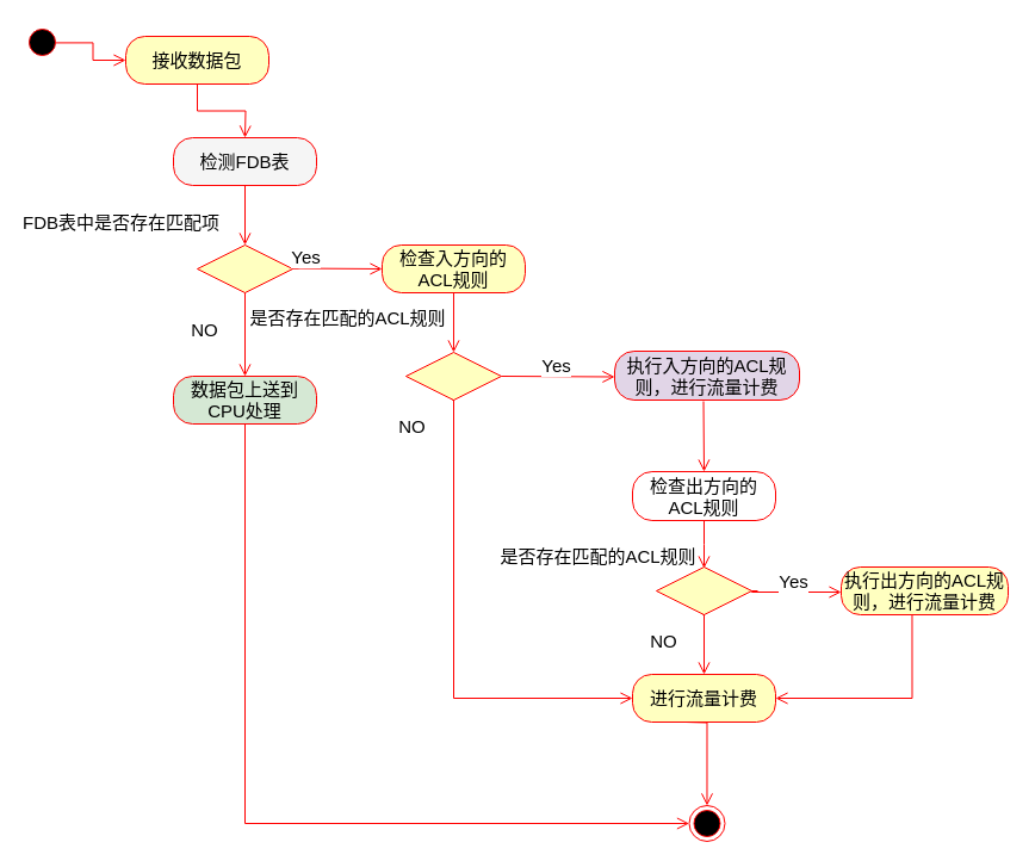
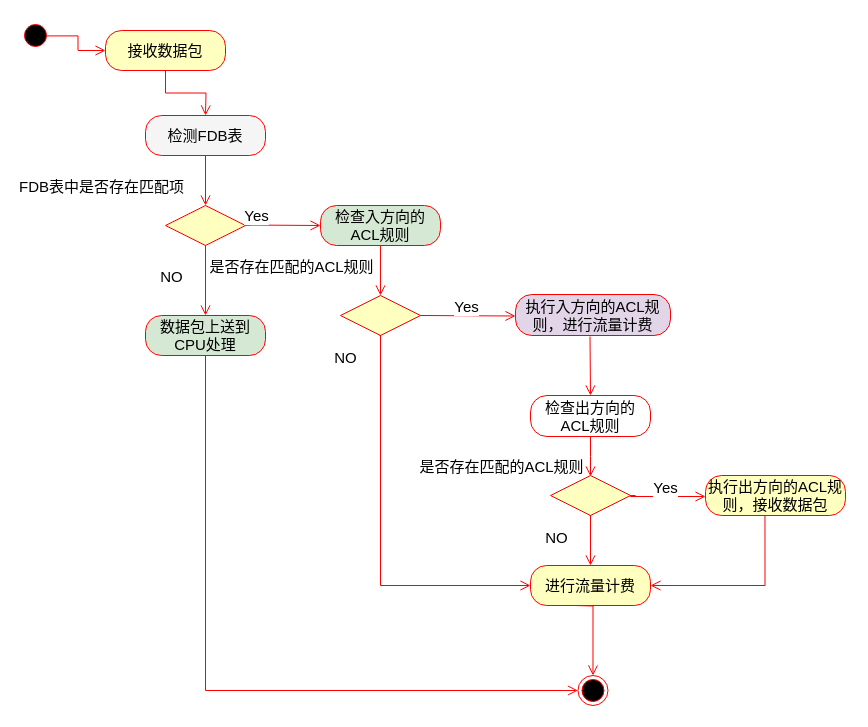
  <mxCell id="0" />
  <mxCell id="1" parent="0" />
  <mxCell id="2" value="" style="ellipse;html=1;shape=startState;fillColor=#000000;strokeColor=#ff0000;fontSize=15;" vertex="1" parent="1"><mxGeometry x="20" y="20" width="30" height="30" as="geometry" /></mxCell>
  <mxCell id="3" value="" style="edgeStyle=orthogonalEdgeStyle;html=1;verticalAlign=bottom;endArrow=open;endSize=8;strokeColor=#ff0000;rounded=0;entryX=0;entryY=0.5;entryDx=0;entryDy=0;exitX=0.858;exitY=0.514;exitDx=0;exitDy=0;exitPerimeter=0;fontSize=15;" edge="1" parent="1" source="2" target="4"><mxGeometry relative="1" as="geometry"><mxPoint x="205" y="15" as="targetPoint" /><mxPoint x="10" y="35" as="sourcePoint" /><Array as="points" /></mxGeometry></mxCell>
  <mxCell id="4" value="接收数据包" style="rounded=1;whiteSpace=wrap;html=1;arcSize=40;fontColor=#000000;fillColor=#ffffc0;strokeColor=#ff0000;fontSize=15;" vertex="1" parent="1"><mxGeometry x="105" y="30" width="120" height="40" as="geometry" /></mxCell>
  <mxCell id="5" value="" style="edgeStyle=orthogonalEdgeStyle;html=1;verticalAlign=bottom;endArrow=open;endSize=8;strokeColor=#ff0000;rounded=0;fontSize=15;" edge="1" parent="1" source="4"><mxGeometry relative="1" as="geometry"><mxPoint x="205" y="115" as="targetPoint" /></mxGeometry></mxCell>
  <mxCell id="6" value="检测FDB表" style="rounded=1;whiteSpace=wrap;html=1;arcSize=40;fontColor=#000000;fillColor=#f5f5f5;strokeColor=#ff0000;fontSize=15;" vertex="1" parent="1"><mxGeometry x="145" y="115" width="120" height="40" as="geometry" /></mxCell>
  <mxCell id="7" value="" style="edgeStyle=orthogonalEdgeStyle;html=1;verticalAlign=bottom;endArrow=open;endSize=8;strokeColor=#ff0000;rounded=0;entryX=0.5;entryY=0;entryDx=0;entryDy=0;fontSize=15;" edge="1" parent="1" source="6" target="8"><mxGeometry relative="1" as="geometry"><mxPoint x="205" y="185" as="targetPoint" /></mxGeometry></mxCell>
  <mxCell id="8" value="" style="rhombus;whiteSpace=wrap;html=1;fontColor=#000000;fillColor=#ffffc0;strokeColor=#ff0000;fontSize=15;" vertex="1" parent="1"><mxGeometry x="165" y="205" width="80" height="40" as="geometry" /></mxCell>
- <mxCell id="9" value="检查入方向的ACL规则" style="rounded=1;whiteSpace=wrap;html=1;arcSize=40;fontColor=#000000;fillColor=#ffffc0;strokeColor=#ff0000;fontSize=15;" vertex="1" parent="1"><mxGeometry x="319.98" y="205" width="120" height="40" as="geometry" /></mxCell>
+ <mxCell id="9" value="检查入方向的ACL规则" style="rounded=1;whiteSpace=wrap;html=1;arcSize=40;fontColor=#000000;fillColor=#d5e8d4;strokeColor=#ff0000;fontSize=15;" vertex="1" parent="1"><mxGeometry x="319.98" y="205" width="120" height="40" as="geometry" /></mxCell>
  <mxCell id="10" value="数据包上送到CPU处理" style="rounded=1;whiteSpace=wrap;html=1;arcSize=40;fontColor=#000000;fillColor=#d5e8d4;strokeColor=#ff0000;fontSize=15;" vertex="1" parent="1"><mxGeometry x="145" y="315" width="120" height="40" as="geometry" /></mxCell>
  <mxCell id="11" value="" style="edgeStyle=orthogonalEdgeStyle;html=1;verticalAlign=bottom;endArrow=open;endSize=8;strokeColor=#ff0000;rounded=0;exitX=0.5;exitY=1;exitDx=0;exitDy=0;fontSize=15;" edge="1" parent="1" source="8" target="10"><mxGeometry relative="1" as="geometry"><mxPoint x="215" y="204" as="targetPoint" /><mxPoint x="30" y="374" as="sourcePoint" /></mxGeometry></mxCell>
  <mxCell id="12" value="FDB表中是否存在匹配项" style="edgeLabel;html=1;align=center;verticalAlign=middle;resizable=0;points=[];fontSize=15;" vertex="1" connectable="0" parent="11"><mxGeometry x="-0.158" y="2" relative="1" as="geometry"><mxPoint x="-107" y="-89" as="offset" /></mxGeometry></mxCell>
  <mxCell id="13" value="NO" style="edgeLabel;html=1;align=center;verticalAlign=middle;resizable=0;points=[];fontSize=15;" vertex="1" connectable="0" parent="11"><mxGeometry x="-0.039" relative="1" as="geometry"><mxPoint x="-35" y="-4" as="offset" /></mxGeometry></mxCell>
  <mxCell id="14" value="" style="edgeStyle=orthogonalEdgeStyle;html=1;verticalAlign=bottom;endArrow=open;endSize=8;strokeColor=#ff0000;rounded=0;fontSize=15;" edge="1" parent="1"><mxGeometry relative="1" as="geometry"><mxPoint x="320" y="225" as="targetPoint" /><mxPoint x="250" y="224.5" as="sourcePoint" /><Array as="points"><mxPoint x="245" y="224.5" /></Array></mxGeometry></mxCell>
  <mxCell id="15" value="Yes" style="edgeLabel;html=1;align=center;verticalAlign=middle;resizable=0;points=[];fontSize=15;" vertex="1" connectable="0" parent="14"><mxGeometry x="0.021" y="4" relative="1" as="geometry"><mxPoint x="-26" y="-6" as="offset" /></mxGeometry></mxCell>
  <mxCell id="16" value="" style="edgeStyle=orthogonalEdgeStyle;html=1;verticalAlign=bottom;endArrow=open;endSize=8;strokeColor=#ff0000;rounded=0;exitX=0.5;exitY=1;exitDx=0;exitDy=0;entryX=0.5;entryY=0;entryDx=0;entryDy=0;fontSize=15;" edge="1" parent="1" source="26"><mxGeometry relative="1" as="geometry"><mxPoint x="379.98" y="314" as="targetPoint" /><mxPoint x="494.98" y="314" as="sourcePoint" /><Array as="points"><mxPoint x="379.98" y="304" /><mxPoint x="379.98" y="304" /></Array></mxGeometry></mxCell>
  <mxCell id="17" value="" style="ellipse;html=1;shape=endState;fillColor=#000000;strokeColor=#ff0000;fontSize=15;" vertex="1" parent="1"><mxGeometry x="577.49" y="675" width="30" height="30" as="geometry" /></mxCell>
  <mxCell id="18" value="是否存在匹配的ACL规则" style="edgeLabel;html=1;align=center;verticalAlign=middle;resizable=0;points=[];fontSize=15;" vertex="1" connectable="0" parent="1"><mxGeometry x="290" y="265" as="geometry" /></mxCell>
  <mxCell id="19" value="" style="edgeStyle=orthogonalEdgeStyle;html=1;verticalAlign=bottom;endArrow=open;endSize=8;strokeColor=#ff0000;rounded=0;fontSize=15;" edge="1" parent="1"><mxGeometry relative="1" as="geometry"><mxPoint x="514.98" y="315.5" as="targetPoint" /><mxPoint x="424.98" y="315" as="sourcePoint" /><Array as="points"><mxPoint x="419.98" y="315" /></Array></mxGeometry></mxCell>
  <mxCell id="20" value="Yes" style="edgeLabel;html=1;align=center;verticalAlign=middle;resizable=0;points=[];fontSize=15;" vertex="1" connectable="0" parent="19"><mxGeometry x="0.021" y="4" relative="1" as="geometry"><mxPoint x="-1" y="-6" as="offset" /></mxGeometry></mxCell>
  <mxCell id="21" value="" style="edgeStyle=orthogonalEdgeStyle;html=1;verticalAlign=bottom;endArrow=open;endSize=8;strokeColor=#ff0000;rounded=0;exitX=0.5;exitY=1;exitDx=0;exitDy=0;entryX=0.5;entryY=0;entryDx=0;entryDy=0;fontSize=15;" edge="1" parent="1" source="24"><mxGeometry relative="1" as="geometry"><mxPoint x="590" y="476" as="targetPoint" /><mxPoint x="589.5" y="396" as="sourcePoint" /><Array as="points" /></mxGeometry></mxCell>
  <mxCell id="22" value="执行入方向的ACL规则，进行流量计费" style="rounded=1;whiteSpace=wrap;html=1;arcSize=40;fontColor=#000000;fillColor=#e1d5e7;strokeColor=#ff0000;fontSize=15;" vertex="1" parent="1"><mxGeometry x="514.98" y="294" width="155.02" height="41" as="geometry" /></mxCell>
  <mxCell id="23" value="" style="edgeStyle=orthogonalEdgeStyle;html=1;verticalAlign=bottom;endArrow=open;endSize=8;strokeColor=#ff0000;rounded=0;exitX=0.5;exitY=1;exitDx=0;exitDy=0;entryX=0.5;entryY=0;entryDx=0;entryDy=0;fontSize=15;" edge="1" parent="1" target="24"><mxGeometry relative="1" as="geometry"><mxPoint x="590" y="476" as="targetPoint" /><mxPoint x="589.5" y="396" as="sourcePoint" /><Array as="points" /></mxGeometry></mxCell>
  <mxCell id="24" value="检查出方向的ACL规则" style="rounded=1;whiteSpace=wrap;html=1;arcSize=40;fontColor=#000000;fillColor=#ffffff;strokeColor=#ff0000;fontSize=15;" vertex="1" parent="1"><mxGeometry x="530" y="395" width="120" height="41" as="geometry" /></mxCell>
  <mxCell id="25" value="" style="edgeStyle=orthogonalEdgeStyle;html=1;verticalAlign=bottom;endArrow=open;endSize=8;strokeColor=#ff0000;rounded=0;exitX=0.5;exitY=1;exitDx=0;exitDy=0;entryX=0.5;entryY=0;entryDx=0;entryDy=0;fontSize=15;" edge="1" parent="1" source="9" target="26"><mxGeometry relative="1" as="geometry"><mxPoint x="379.98" y="314" as="targetPoint" /><mxPoint x="379.98" y="244" as="sourcePoint" /><Array as="points" /></mxGeometry></mxCell>
  <mxCell id="26" value="" style="rhombus;whiteSpace=wrap;html=1;fontColor=#000000;fillColor=#ffffc0;strokeColor=#ff0000;fontSize=15;" vertex="1" parent="1"><mxGeometry x="339.98" y="295" width="80" height="40" as="geometry" /></mxCell>
  <mxCell id="27" value="NO" style="edgeLabel;html=1;align=center;verticalAlign=middle;resizable=0;points=[];fontSize=15;" vertex="1" connectable="0" parent="1"><mxGeometry x="344.98" y="356" as="geometry" /></mxCell>
  <mxCell id="28" value="" style="edgeStyle=orthogonalEdgeStyle;html=1;verticalAlign=bottom;endArrow=open;endSize=8;strokeColor=#ff0000;rounded=0;exitX=0.5;exitY=1;exitDx=0;exitDy=0;entryX=0;entryY=0.5;entryDx=0;entryDy=0;fontSize=15;" edge="1" parent="1" target="35"><mxGeometry relative="1" as="geometry"><mxPoint x="379.98" y="385" as="targetPoint" /><mxPoint x="378.98" y="335" as="sourcePoint" /><Array as="points"><mxPoint x="380" y="335" /><mxPoint x="380" y="585" /></Array></mxGeometry></mxCell>
  <mxCell id="29" value="" style="edgeStyle=orthogonalEdgeStyle;html=1;verticalAlign=bottom;endArrow=open;endSize=8;strokeColor=#ff0000;rounded=0;exitX=0.5;exitY=1;exitDx=0;exitDy=0;entryX=0.5;entryY=0;entryDx=0;entryDy=0;fontSize=15;" edge="1" parent="1" source="34"><mxGeometry relative="1" as="geometry"><mxPoint x="590" y="494" as="targetPoint" /><mxPoint x="705" y="494" as="sourcePoint" /><Array as="points"><mxPoint x="590" y="484" /><mxPoint x="590" y="484" /></Array></mxGeometry></mxCell>
  <mxCell id="30" value="是否存在匹配的ACL规则" style="edgeLabel;html=1;align=center;verticalAlign=middle;resizable=0;points=[];fontSize=15;" vertex="1" connectable="0" parent="1"><mxGeometry x="500" y="465" as="geometry" /></mxCell>
  <mxCell id="31" value="" style="edgeStyle=orthogonalEdgeStyle;html=1;verticalAlign=bottom;endArrow=open;endSize=8;strokeColor=#ff0000;rounded=0;fontSize=15;" edge="1" parent="1"><mxGeometry relative="1" as="geometry"><mxPoint x="705" y="496" as="targetPoint" /><mxPoint x="635" y="495" as="sourcePoint" /><Array as="points"><mxPoint x="630" y="495" /></Array></mxGeometry></mxCell>
  <mxCell id="32" value="Yes" style="edgeLabel;html=1;align=center;verticalAlign=middle;resizable=0;points=[];fontSize=15;" vertex="1" connectable="0" parent="31"><mxGeometry x="0.021" y="4" relative="1" as="geometry"><mxPoint x="-1" y="-6" as="offset" /></mxGeometry></mxCell>
- <mxCell id="33" value="执行出方向的ACL规则，进行流量计费" style="rounded=1;whiteSpace=wrap;html=1;arcSize=40;fontColor=#000000;fillColor=#ffffc0;strokeColor=#ff0000;fontSize=15;" vertex="1" parent="1"><mxGeometry x="705" y="475" width="140.02" height="40" as="geometry" /></mxCell>
+ <mxCell id="33" value="执行出方向的ACL规则，接收数据包" style="rounded=1;whiteSpace=wrap;html=1;arcSize=40;fontColor=#000000;fillColor=#ffffc0;strokeColor=#ff0000;fontSize=15;" vertex="1" parent="1"><mxGeometry x="705" y="475" width="140.02" height="40" as="geometry" /></mxCell>
  <mxCell id="34" value="" style="rhombus;whiteSpace=wrap;html=1;fontColor=#000000;fillColor=#ffffc0;strokeColor=#ff0000;fontSize=15;" vertex="1" parent="1"><mxGeometry x="550" y="475" width="80" height="40" as="geometry" /></mxCell>
  <mxCell id="35" value="进行流量计费" style="rounded=1;whiteSpace=wrap;html=1;arcSize=40;fontColor=#000000;fillColor=#ffffc0;strokeColor=#ff0000;fontSize=15;" vertex="1" parent="1"><mxGeometry x="530" y="565" width="120" height="40" as="geometry" /></mxCell>
  <mxCell id="36" value="NO" style="edgeLabel;html=1;align=center;verticalAlign=middle;resizable=0;points=[];fontSize=15;" vertex="1" connectable="0" parent="1"><mxGeometry x="555" y="536" as="geometry" /></mxCell>
  <mxCell id="37" value="" style="edgeStyle=orthogonalEdgeStyle;html=1;verticalAlign=bottom;endArrow=open;endSize=8;strokeColor=#ff0000;rounded=0;exitX=0.5;exitY=1;exitDx=0;exitDy=0;entryX=0.5;entryY=0;entryDx=0;entryDy=0;fontSize=15;" edge="1" parent="1" target="35"><mxGeometry relative="1" as="geometry"><mxPoint x="589" y="585" as="targetPoint" /><mxPoint x="589" y="515" as="sourcePoint" /><Array as="points"><mxPoint x="590" y="515" /></Array></mxGeometry></mxCell>
  <mxCell id="38" value="" style="edgeStyle=orthogonalEdgeStyle;html=1;verticalAlign=bottom;endArrow=open;endSize=8;strokeColor=#ff0000;rounded=0;exitX=0.5;exitY=1;exitDx=0;exitDy=0;fontSize=15;" edge="1" parent="1" source="10" target="17"><mxGeometry relative="1" as="geometry"><mxPoint x="190" y="545" as="targetPoint" /><mxPoint x="190" y="475" as="sourcePoint" /><Array as="points"><mxPoint x="205" y="690" /></Array></mxGeometry></mxCell>
  <mxCell id="39" value="" style="edgeStyle=orthogonalEdgeStyle;html=1;verticalAlign=bottom;endArrow=open;endSize=8;strokeColor=#ff0000;rounded=0;exitX=0.5;exitY=1;exitDx=0;exitDy=0;entryX=1;entryY=0.5;entryDx=0;entryDy=0;fontSize=15;" edge="1" parent="1" target="35"><mxGeometry relative="1" as="geometry"><mxPoint x="765.02" y="585" as="targetPoint" /><mxPoint x="764.48" y="515" as="sourcePoint" /><Array as="points"><mxPoint x="765.02" y="585" /></Array></mxGeometry></mxCell>
  <mxCell id="40" value="" style="edgeStyle=orthogonalEdgeStyle;html=1;verticalAlign=bottom;endArrow=open;endSize=8;strokeColor=#ff0000;rounded=0;exitX=0.5;exitY=1;exitDx=0;exitDy=0;entryX=0.5;entryY=0;entryDx=0;entryDy=0;fontSize=15;" edge="1" parent="1" target="17"><mxGeometry relative="1" as="geometry"><mxPoint x="575.5" y="655" as="targetPoint" /><mxPoint x="574.48" y="605" as="sourcePoint" /><Array as="points" /></mxGeometry></mxCell>
  <mxCell id="41" value="" style="edgeStyle=orthogonalEdgeStyle;html=1;verticalAlign=bottom;endArrow=open;endSize=8;strokeColor=#ff0000;rounded=0;exitX=0.5;exitY=1;exitDx=0;exitDy=0;entryX=0.5;entryY=0;entryDx=0;entryDy=0;fontSize=15;" edge="1" parent="1" target="24"><mxGeometry relative="1" as="geometry"><mxPoint x="589.5" y="376" as="targetPoint" /><mxPoint x="589.5" y="336" as="sourcePoint" /><Array as="points" /></mxGeometry></mxCell>
